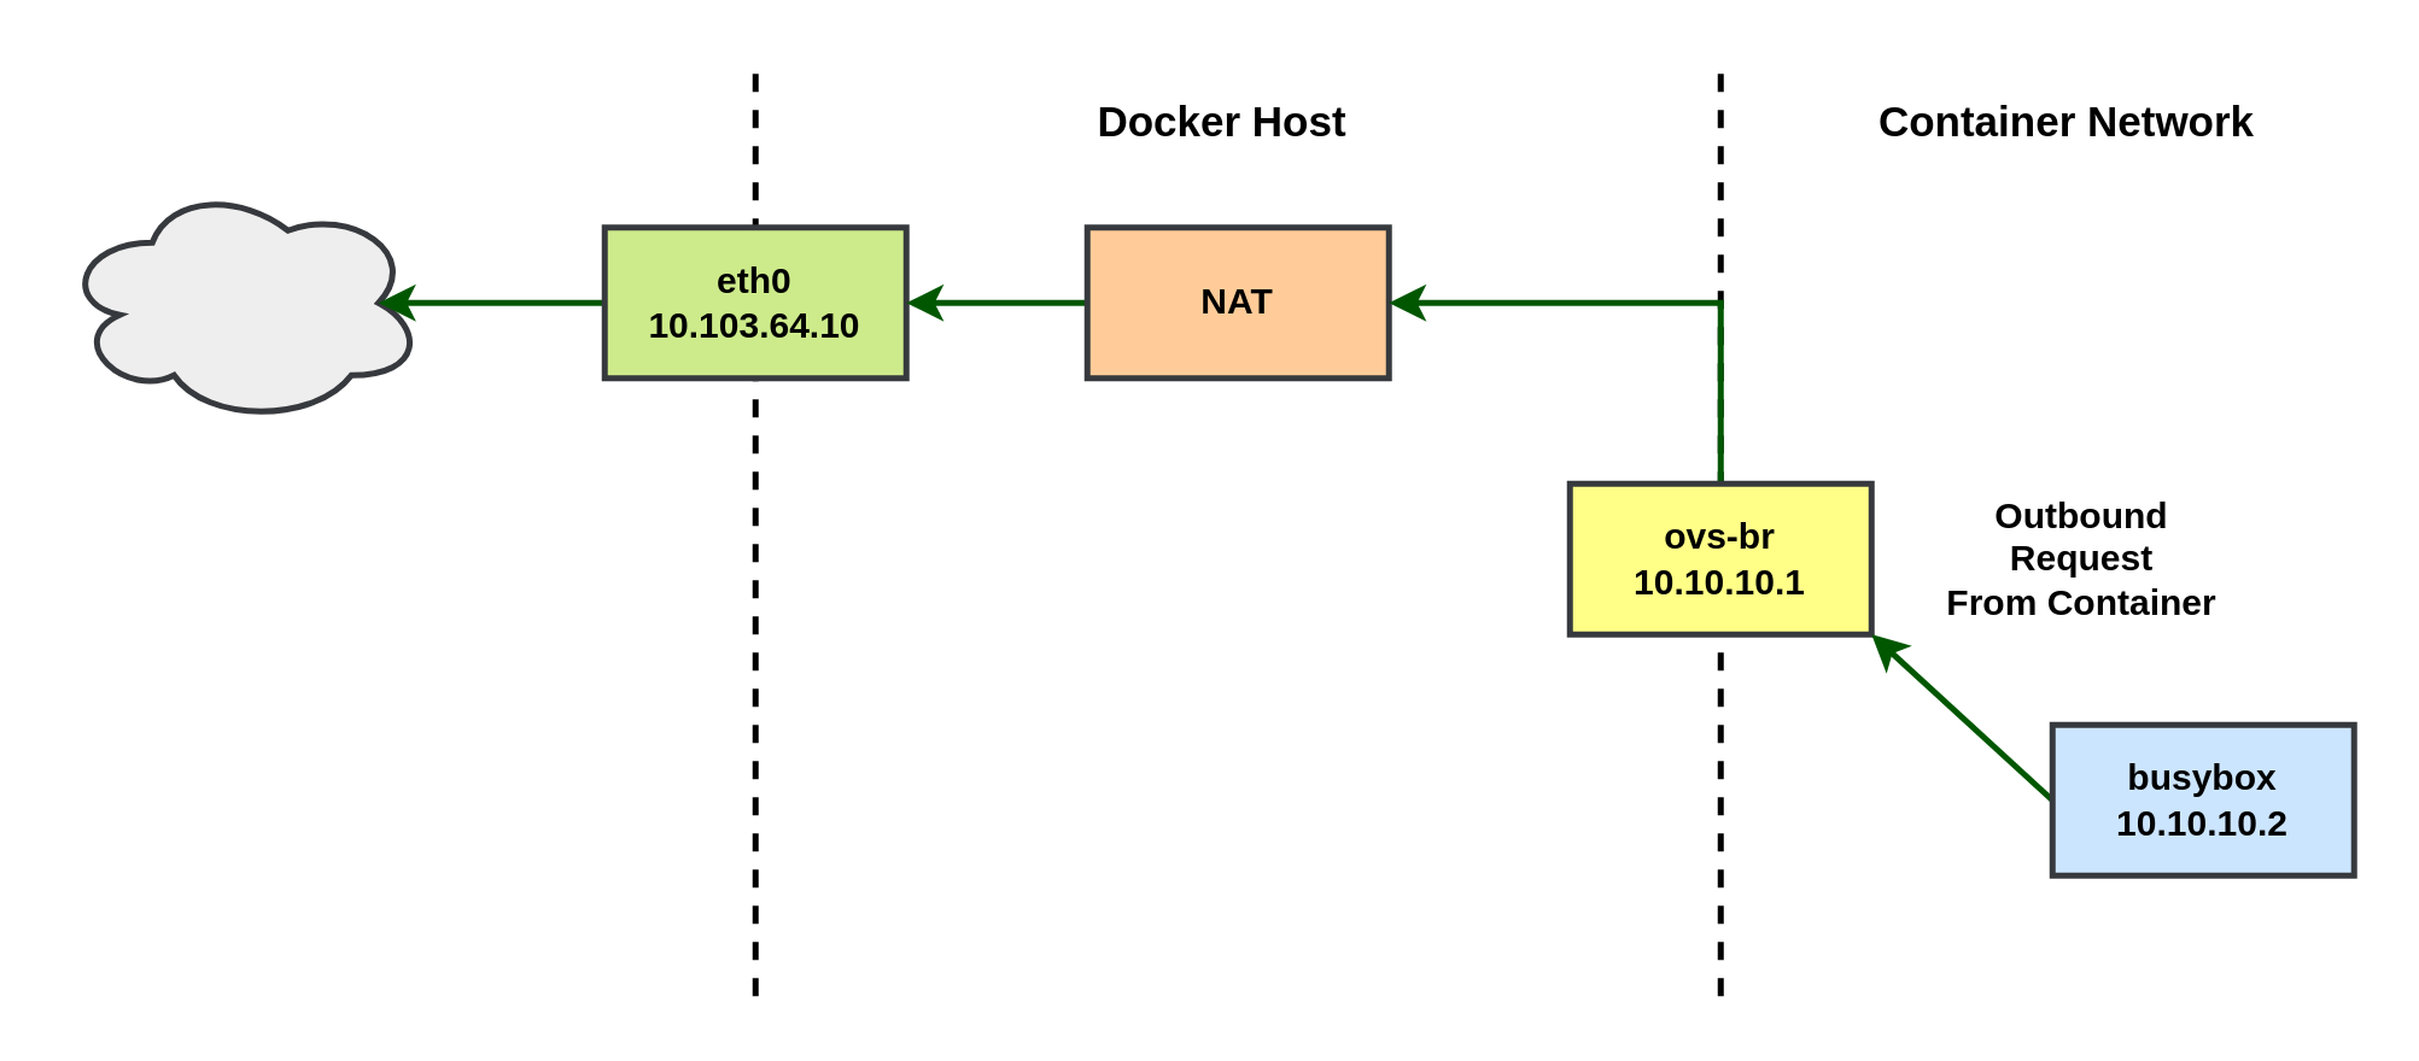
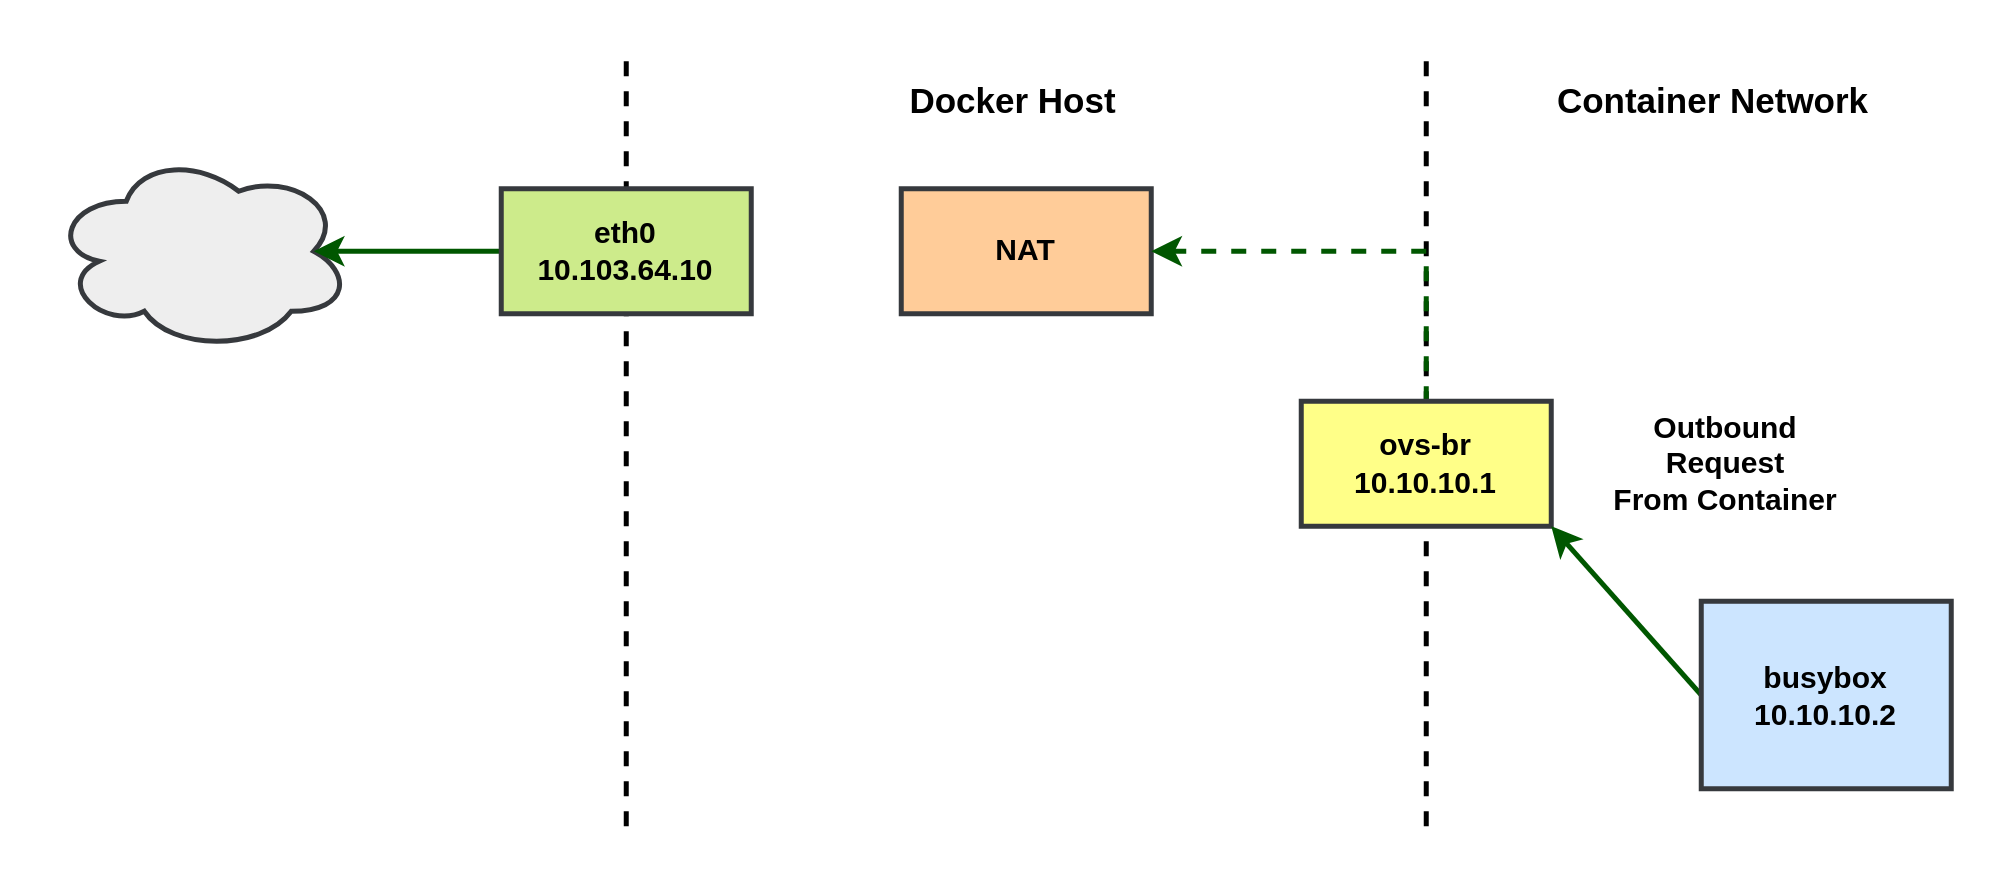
  <mxCell id="0" />
  <mxCell id="1" parent="0" />
  <mxCell id="2" value="" style="ellipse;shape=cloud;whiteSpace=wrap;html=1;strokeWidth=2;fillColor=#eeeeee;strokeColor=#36393d;" vertex="1" parent="1"><mxGeometry x="20" y="60" width="120" height="80" as="geometry" /></mxCell>
  <mxCell id="3" value="" style="endArrow=none;dashed=1;html=1;strokeWidth=2;" edge="1" parent="1"><mxGeometry width="50" height="50" relative="1" as="geometry"><mxPoint x="250" y="330" as="sourcePoint" /><mxPoint x="250" y="20" as="targetPoint" /></mxGeometry></mxCell>
  <mxCell id="4" style="edgeStyle=orthogonalEdgeStyle;rounded=0;orthogonalLoop=1;jettySize=auto;html=1;exitX=0;exitY=0.5;exitDx=0;exitDy=0;entryX=0.875;entryY=0.5;entryDx=0;entryDy=0;entryPerimeter=0;strokeWidth=2;fillColor=#008a00;strokeColor=#005700;" edge="1" parent="1" source="5" target="2"><mxGeometry relative="1" as="geometry" /></mxCell>
  <mxCell id="5" value="&lt;b&gt;eth0&lt;br&gt;10.103.64.10&lt;/b&gt;" style="rounded=0;whiteSpace=wrap;html=1;strokeWidth=2;fillColor=#cdeb8b;strokeColor=#36393d;" vertex="1" parent="1"><mxGeometry x="200" y="75" width="100" height="50" as="geometry" /></mxCell>
- <mxCell id="6" style="edgeStyle=orthogonalEdgeStyle;rounded=0;orthogonalLoop=1;jettySize=auto;html=1;exitX=0;exitY=0.5;exitDx=0;exitDy=0;entryX=1;entryY=0.5;entryDx=0;entryDy=0;strokeWidth=2;fillColor=#008a00;strokeColor=#005700;" edge="1" parent="1" source="7" target="5"><mxGeometry relative="1" as="geometry" /></mxCell>
  <mxCell id="7" value="&lt;b&gt;NAT&lt;/b&gt;" style="rounded=0;whiteSpace=wrap;html=1;strokeWidth=2;fillColor=#ffcc99;strokeColor=#36393d;" vertex="1" parent="1"><mxGeometry x="360" y="75" width="100" height="50" as="geometry" /></mxCell>
  <mxCell id="8" value="" style="endArrow=none;dashed=1;html=1;strokeWidth=2;" edge="1" parent="1"><mxGeometry width="50" height="50" relative="1" as="geometry"><mxPoint x="570" y="330" as="sourcePoint" /><mxPoint x="570" y="20" as="targetPoint" /></mxGeometry></mxCell>
- <mxCell id="9" style="edgeStyle=orthogonalEdgeStyle;rounded=0;orthogonalLoop=1;jettySize=auto;html=1;exitX=0.5;exitY=0;exitDx=0;exitDy=0;entryX=1;entryY=0.5;entryDx=0;entryDy=0;strokeWidth=2;fillColor=#008a00;strokeColor=#005700;" edge="1" parent="1" source="10" target="7"><mxGeometry relative="1" as="geometry" /></mxCell>
+ <mxCell id="9" style="edgeStyle=orthogonalEdgeStyle;rounded=0;orthogonalLoop=1;jettySize=auto;html=1;exitX=0.5;exitY=0;exitDx=0;exitDy=0;entryX=1;entryY=0.5;entryDx=0;entryDy=0;strokeWidth=2;fillColor=#008a00;strokeColor=#005700;dashed=1;" edge="1" parent="1" source="10" target="7"><mxGeometry relative="1" as="geometry" /></mxCell>
  <mxCell id="10" value="&lt;b&gt;ovs-br&lt;br&gt;10.10.10.1&lt;/b&gt;" style="rounded=0;whiteSpace=wrap;html=1;strokeWidth=2;fillColor=#ffff88;strokeColor=#36393d;" vertex="1" parent="1"><mxGeometry x="520" y="160" width="100" height="50" as="geometry" /></mxCell>
  <mxCell id="11" style="rounded=0;orthogonalLoop=1;jettySize=auto;html=1;exitX=0;exitY=0.5;exitDx=0;exitDy=0;entryX=1;entryY=1;entryDx=0;entryDy=0;strokeWidth=2;fillColor=#008a00;strokeColor=#005700;" edge="1" parent="1" source="12" target="10"><mxGeometry relative="1" as="geometry" /></mxCell>
- <mxCell id="12" value="&lt;b&gt;busybox&lt;br&gt;10.10.10.2&lt;/b&gt;" style="rounded=0;whiteSpace=wrap;html=1;strokeWidth=2;fillColor=#cce5ff;strokeColor=#36393d;" vertex="1" parent="1"><mxGeometry x="680" y="240" width="100" height="50" as="geometry" /></mxCell>
+ <mxCell id="12" value="&lt;b&gt;busybox&lt;br&gt;10.10.10.2&lt;/b&gt;" style="rounded=0;whiteSpace=wrap;html=1;strokeWidth=2;fillColor=#cce5ff;strokeColor=#36393d;" vertex="1" parent="1"><mxGeometry x="680" y="240" width="100" height="75" as="geometry" /></mxCell>
  <mxCell id="13" value="&lt;b&gt;Outbound&lt;br&gt;Request&lt;br&gt;From Container&lt;/b&gt;" style="text;html=1;strokeColor=none;fillColor=none;align=center;verticalAlign=middle;whiteSpace=wrap;rounded=0;" vertex="1" parent="1"><mxGeometry x="640" y="175" width="100" height="20" as="geometry" /></mxCell>
  <mxCell id="14" value="&lt;b&gt;&lt;font style=&quot;font-size: 14px&quot;&gt;Docker Host&lt;/font&gt;&lt;/b&gt;" style="text;html=1;strokeColor=none;fillColor=none;align=center;verticalAlign=middle;whiteSpace=wrap;rounded=0;" vertex="1" parent="1"><mxGeometry x="360" y="30" width="90" height="20" as="geometry" /></mxCell>
  <mxCell id="15" value="&lt;b&gt;&lt;font style=&quot;font-size: 14px&quot;&gt;Container Network&lt;/font&gt;&lt;/b&gt;" style="text;html=1;strokeColor=none;fillColor=none;align=center;verticalAlign=middle;whiteSpace=wrap;rounded=0;" vertex="1" parent="1"><mxGeometry x="610" y="30" width="150" height="20" as="geometry" /></mxCell>
